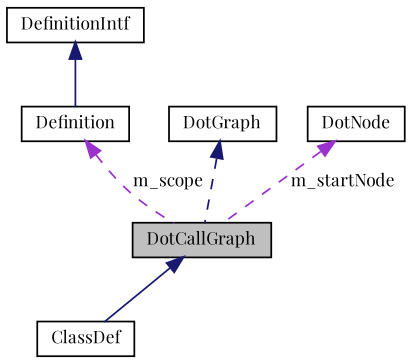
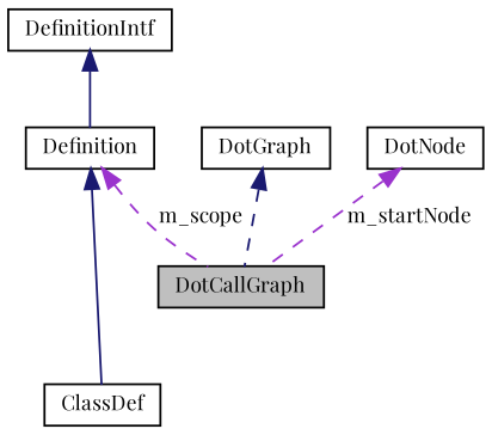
  digraph {
    fontname="Playfair Display"
    node [color=black fillcolor=white fontname="Playfair Display" fontsize=10 shape=record style=filled]
    edge [color=midnightblue dir=back fontname="Playfair Display" fontsize=10 labelfontname=Helvetica labelfontsize=10 style=dashed]
    n1 [fillcolor=grey75 fontcolor=black height=0.2 label=DotCallGraph width=0.4]
    n2 [height=0.2 label=DotGraph width=0.4]
    n3 [height=0.2 label=DotNode width=0.4]
    n4 [height=0.2 label=ClassDef width=0.4]
    n5 [height=0.2 label=Definition width=0.4]
    n6 [height=0.2 label=DefinitionIntf width=0.4]
    n2 -> n1
    n3 -> n1 [color=darkorchid3 label=" m_startNode"]
    n5 -> n1 [color=darkorchid3 label=" m_scope"]
-   n1 -> n4 [style=solid]
+   n5 -> n4 [style=solid]
    n6 -> n5 [style=solid]
  }
